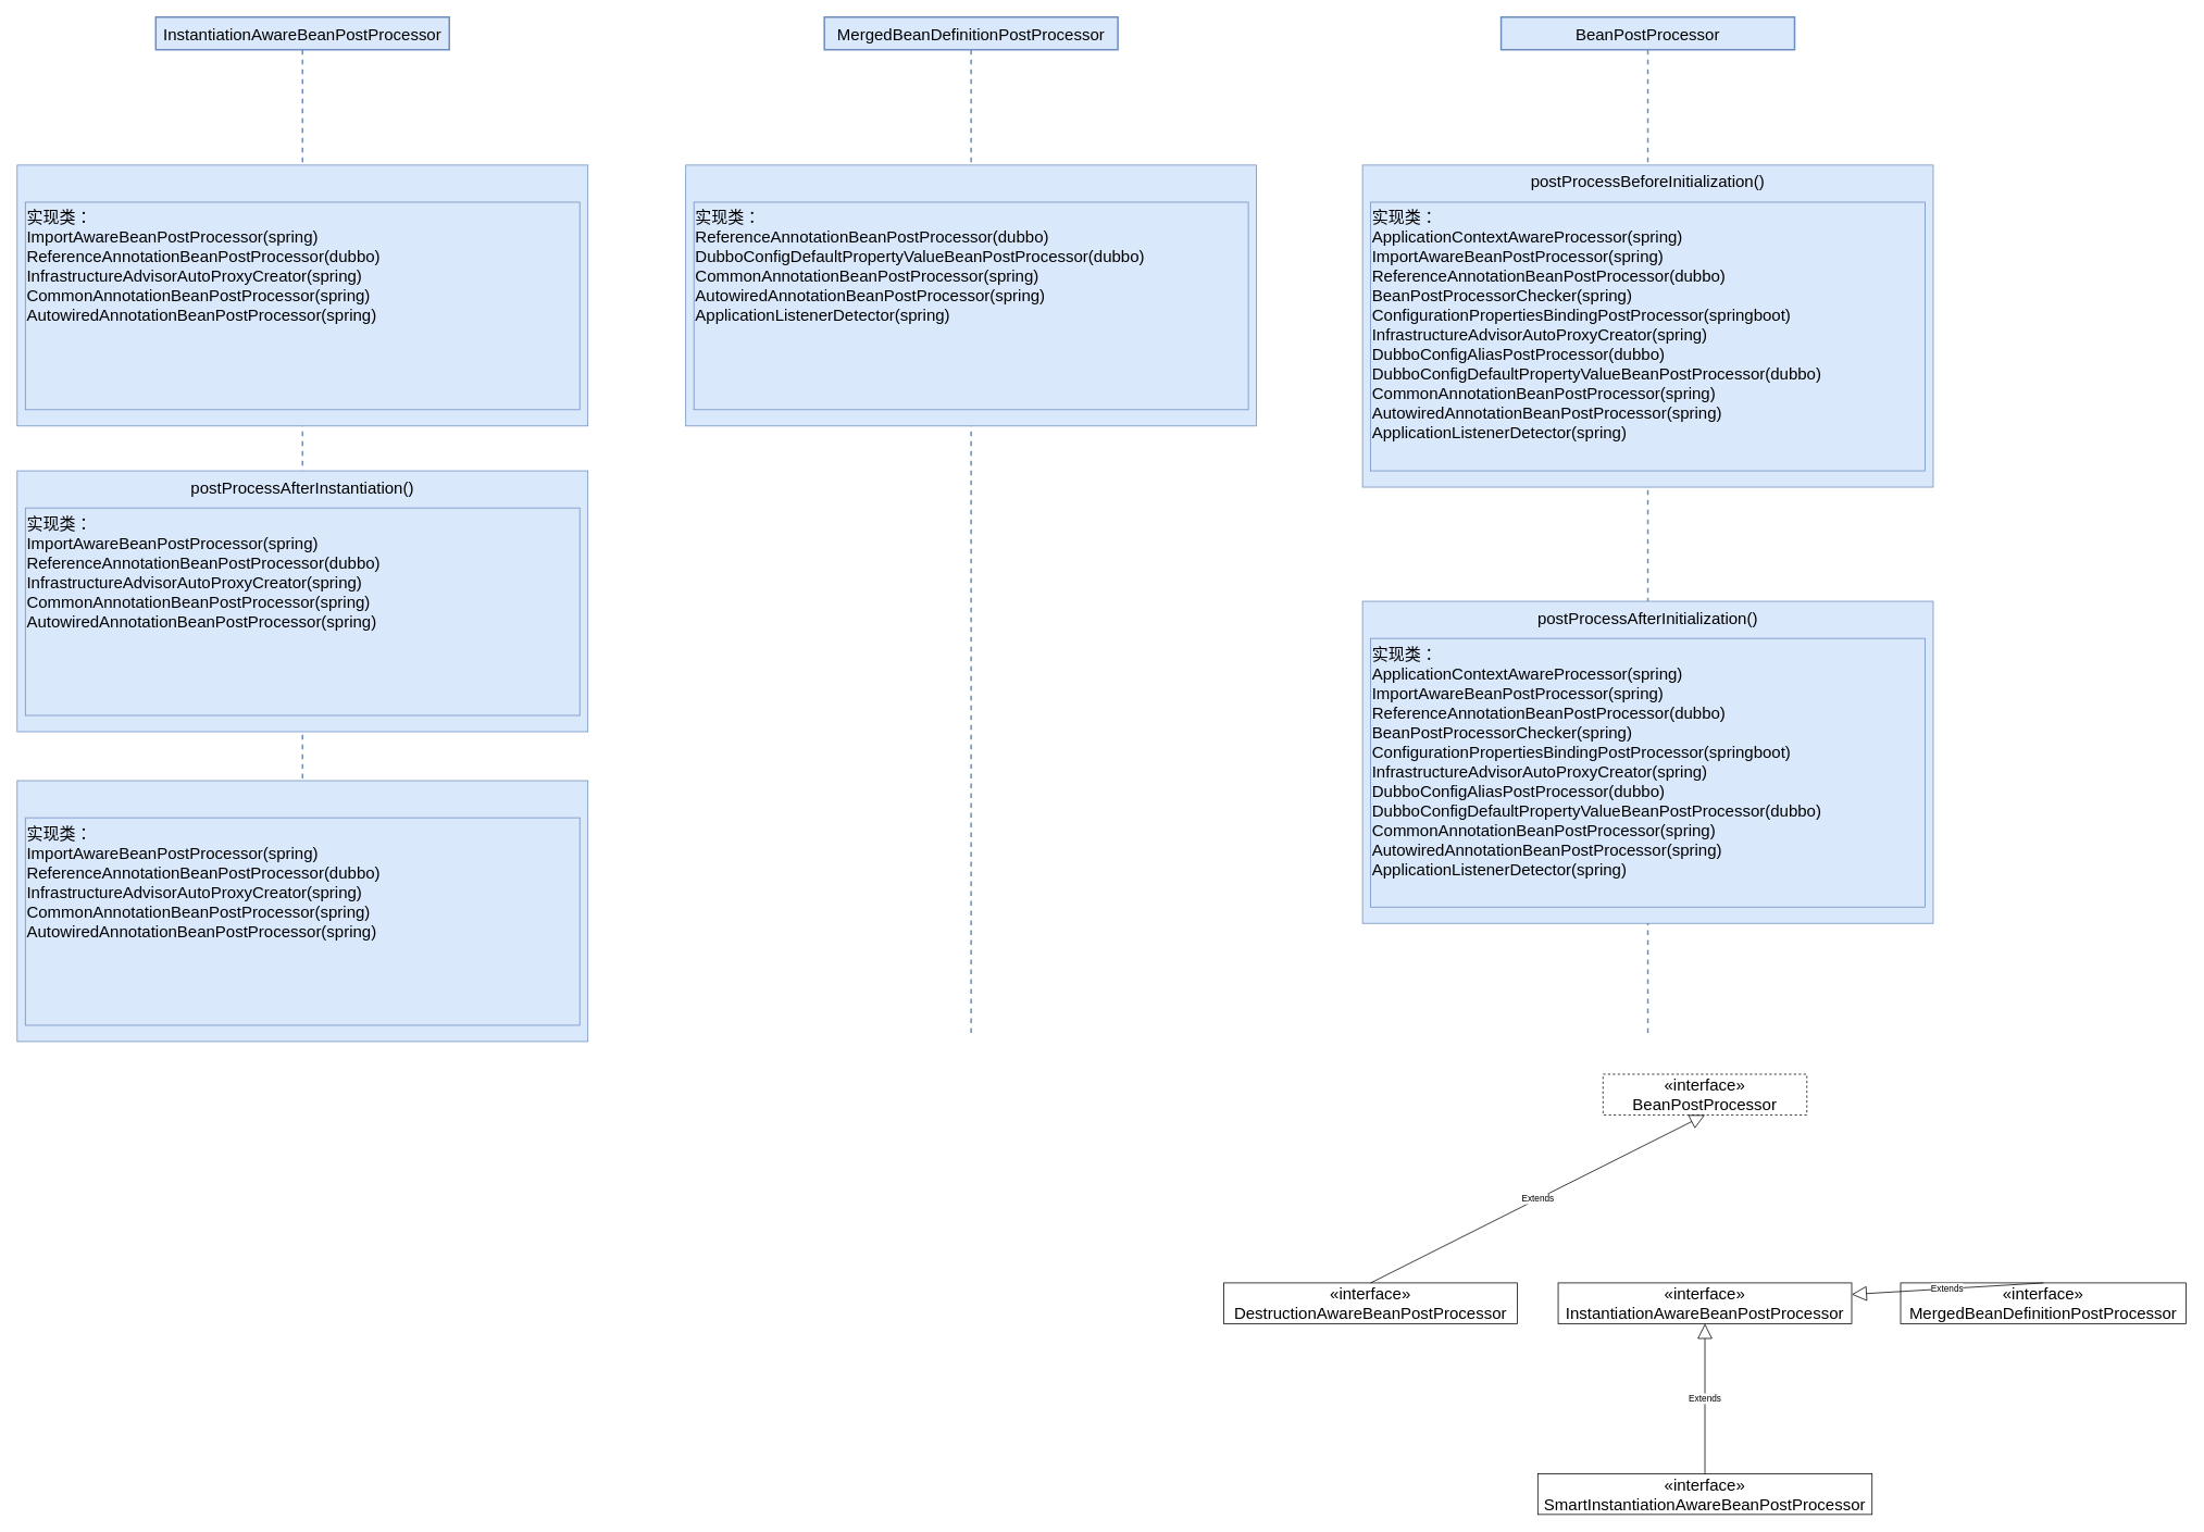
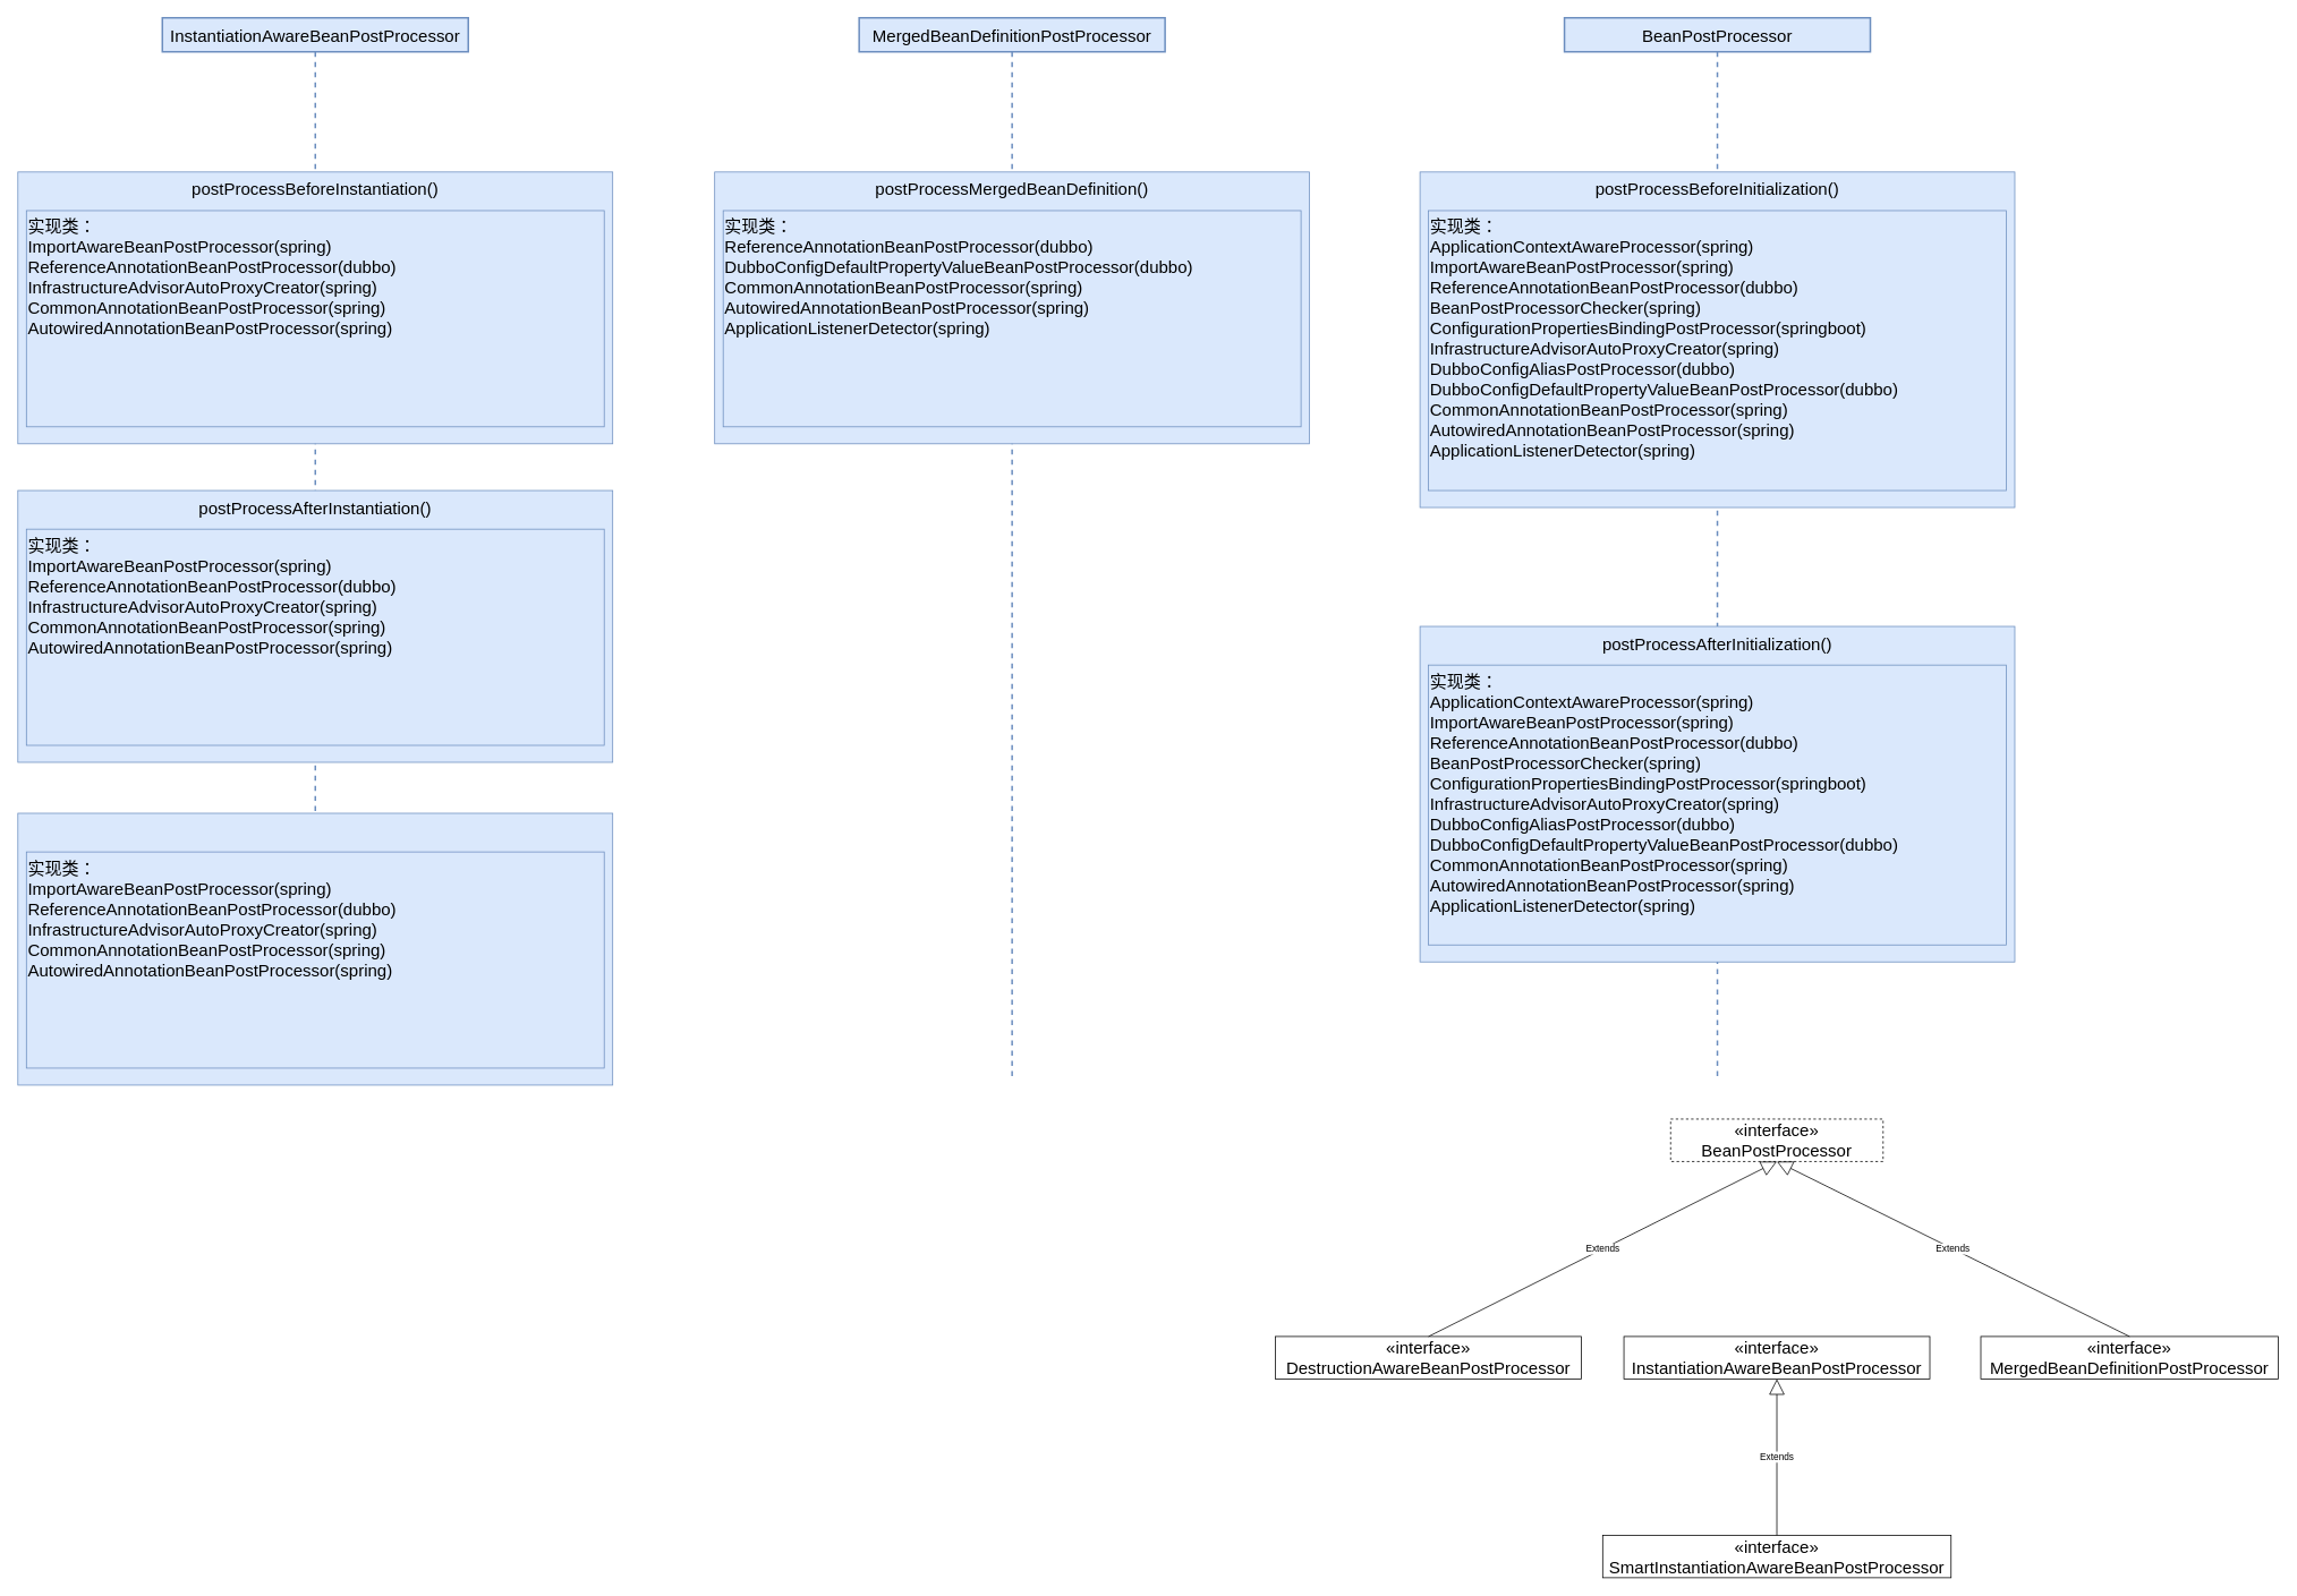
  <mxCell id="0" />
  <mxCell id="1" parent="0" />
  <mxCell id="2" value="InstantiationAwareBeanPostProcessor" style="shape=umlLifeline;perimeter=lifelinePerimeter;whiteSpace=wrap;html=1;container=1;dropTarget=0;collapsible=0;recursiveResize=0;outlineConnect=0;portConstraint=eastwest;newEdgeStyle={&quot;curved&quot;:0,&quot;rounded&quot;:0};fontSize=20;fillColor=#dae8fc;strokeColor=#6c8ebf;strokeWidth=2;" parent="1" vertex="1"><mxGeometry x="190" y="20.5" width="360" height="1250" as="geometry" /></mxCell>
  <mxCell id="3" value="" style="html=1;whiteSpace=wrap;fontSize=20;fillColor=#dae8fc;strokeColor=#6c8ebf;" parent="1" vertex="1"><mxGeometry x="20" y="202" width="700" height="320" as="geometry" /></mxCell>
+ <mxCell id="4" value="&lt;span style=&quot;font-size: 20px;&quot;&gt;postProcessBeforeInstantiation()&lt;/span&gt;" style="text;html=1;align=center;verticalAlign=middle;whiteSpace=wrap;rounded=0;" parent="1" vertex="1"><mxGeometry x="210" y="207" width="320" height="30" as="geometry" /></mxCell>
  <mxCell id="5" value="实现类：&lt;div&gt;&lt;div&gt;ImportAwareBeanPostProcessor(spring)&lt;/div&gt;&lt;div&gt;ReferenceAnnotationBeanPostProcessor(dubbo)&lt;/div&gt;&lt;div&gt;InfrastructureAdvisorAutoProxyCreator(spring)&lt;/div&gt;&lt;div&gt;CommonAnnotationBeanPostProcessor(spring)&lt;/div&gt;&lt;div&gt;AutowiredAnnotationBeanPostProcessor(spring)&lt;/div&gt;&lt;/div&gt;" style="html=1;whiteSpace=wrap;fontSize=20;fillColor=#dae8fc;strokeColor=#6c8ebf;align=left;verticalAlign=top;" parent="1" vertex="1"><mxGeometry x="30" y="247.5" width="680" height="254.5" as="geometry" /></mxCell>
  <mxCell id="6" value="MergedBeanDefinitionPostProcessor" style="shape=umlLifeline;perimeter=lifelinePerimeter;whiteSpace=wrap;html=1;container=1;dropTarget=0;collapsible=0;recursiveResize=0;outlineConnect=0;portConstraint=eastwest;newEdgeStyle={&quot;curved&quot;:0,&quot;rounded&quot;:0};fontSize=20;fillColor=#dae8fc;strokeColor=#6c8ebf;strokeWidth=2;" parent="1" vertex="1"><mxGeometry x="1010" y="20.5" width="360" height="1250" as="geometry" /></mxCell>
  <mxCell id="7" value="" style="html=1;whiteSpace=wrap;fontSize=20;fillColor=#dae8fc;strokeColor=#6c8ebf;" parent="1" vertex="1"><mxGeometry x="840" y="202" width="700" height="320" as="geometry" /></mxCell>
+ <mxCell id="8" value="&lt;span style=&quot;font-size: 20px;&quot;&gt;postProcessMergedBeanDefinition()&lt;/span&gt;" style="text;html=1;align=center;verticalAlign=middle;whiteSpace=wrap;rounded=0;" parent="1" vertex="1"><mxGeometry x="1030" y="207" width="320" height="30" as="geometry" /></mxCell>
  <mxCell id="9" value="实现类：&lt;div&gt;&lt;div&gt;ReferenceAnnotationBeanPostProcessor(dubbo)&lt;/div&gt;&lt;div&gt;DubboConfigDefaultPropertyValueBeanPostProcessor(dubbo)&lt;/div&gt;&lt;div&gt;CommonAnnotationBeanPostProcessor(spring)&lt;/div&gt;&lt;div&gt;AutowiredAnnotationBeanPostProcessor(spring)&lt;/div&gt;&lt;div&gt;ApplicationListenerDetector(spring)&lt;/div&gt;&lt;/div&gt;" style="html=1;whiteSpace=wrap;fontSize=20;fillColor=#dae8fc;strokeColor=#6c8ebf;align=left;verticalAlign=top;" parent="1" vertex="1"><mxGeometry x="850" y="247.5" width="680" height="254.5" as="geometry" /></mxCell>
  <mxCell id="10" value="BeanPostProcessor" style="shape=umlLifeline;perimeter=lifelinePerimeter;whiteSpace=wrap;html=1;container=1;dropTarget=0;collapsible=0;recursiveResize=0;outlineConnect=0;portConstraint=eastwest;newEdgeStyle={&quot;curved&quot;:0,&quot;rounded&quot;:0};fontSize=20;fillColor=#dae8fc;strokeColor=#6c8ebf;strokeWidth=2;" parent="1" vertex="1"><mxGeometry x="1840" y="20.5" width="360" height="1250" as="geometry" /></mxCell>
  <mxCell id="11" value="" style="html=1;whiteSpace=wrap;fontSize=20;fillColor=#dae8fc;strokeColor=#6c8ebf;" parent="1" vertex="1"><mxGeometry x="1670" y="202" width="700" height="395" as="geometry" /></mxCell>
  <mxCell id="12" value="&lt;span style=&quot;font-size: 20px;&quot;&gt;postProcessBeforeInitialization()&lt;/span&gt;" style="text;html=1;align=center;verticalAlign=middle;whiteSpace=wrap;rounded=0;" parent="1" vertex="1"><mxGeometry x="1860" y="207" width="320" height="30" as="geometry" /></mxCell>
  <mxCell id="13" value="实现类：&lt;div&gt;&lt;div&gt;ApplicationContextAwareProcessor(spring)&lt;/div&gt;&lt;div&gt;ImportAwareBeanPostProcessor(spring)&lt;/div&gt;&lt;div&gt;ReferenceAnnotationBeanPostProcessor(dubbo)&lt;/div&gt;&lt;div&gt;BeanPostProcessorChecker(spring)&lt;/div&gt;&lt;div&gt;ConfigurationPropertiesBindingPostProcessor(springboot)&lt;/div&gt;&lt;div&gt;InfrastructureAdvisorAutoProxyCreator(spring)&lt;/div&gt;&lt;div&gt;DubboConfigAliasPostProcessor(dubbo)&lt;/div&gt;&lt;div&gt;DubboConfigDefaultPropertyValueBeanPostProcessor(dubbo)&lt;/div&gt;&lt;div&gt;CommonAnnotationBeanPostProcessor(spring)&lt;/div&gt;&lt;div&gt;AutowiredAnnotationBeanPostProcessor(spring)&lt;/div&gt;&lt;div&gt;ApplicationListenerDetector(spring)&lt;/div&gt;&lt;/div&gt;" style="html=1;whiteSpace=wrap;fontSize=20;fillColor=#dae8fc;strokeColor=#6c8ebf;align=left;verticalAlign=top;" parent="1" vertex="1"><mxGeometry x="1680" y="247.5" width="680" height="329.5" as="geometry" /></mxCell>
  <mxCell id="14" value="" style="html=1;whiteSpace=wrap;fontSize=20;fillColor=#dae8fc;strokeColor=#6c8ebf;" parent="1" vertex="1"><mxGeometry x="1670" y="737" width="700" height="395" as="geometry" /></mxCell>
  <mxCell id="15" value="&lt;span style=&quot;font-size: 20px;&quot;&gt;postProcessAfterInitialization()&lt;/span&gt;" style="text;html=1;align=center;verticalAlign=middle;whiteSpace=wrap;rounded=0;" parent="1" vertex="1"><mxGeometry x="1860" y="742" width="320" height="30" as="geometry" /></mxCell>
  <mxCell id="16" value="实现类：&lt;div&gt;&lt;div&gt;ApplicationContextAwareProcessor(spring)&lt;/div&gt;&lt;div&gt;ImportAwareBeanPostProcessor(spring)&lt;/div&gt;&lt;div&gt;ReferenceAnnotationBeanPostProcessor(dubbo)&lt;/div&gt;&lt;div&gt;BeanPostProcessorChecker(spring)&lt;/div&gt;&lt;div&gt;ConfigurationPropertiesBindingPostProcessor(springboot)&lt;/div&gt;&lt;div&gt;InfrastructureAdvisorAutoProxyCreator(spring)&lt;/div&gt;&lt;div&gt;DubboConfigAliasPostProcessor(dubbo)&lt;/div&gt;&lt;div&gt;DubboConfigDefaultPropertyValueBeanPostProcessor(dubbo)&lt;/div&gt;&lt;div&gt;CommonAnnotationBeanPostProcessor(spring)&lt;/div&gt;&lt;div&gt;AutowiredAnnotationBeanPostProcessor(spring)&lt;/div&gt;&lt;div&gt;ApplicationListenerDetector(spring)&lt;/div&gt;&lt;/div&gt;" style="html=1;whiteSpace=wrap;fontSize=20;fillColor=#dae8fc;strokeColor=#6c8ebf;align=left;verticalAlign=top;" parent="1" vertex="1"><mxGeometry x="1680" y="782.5" width="680" height="329.5" as="geometry" /></mxCell>
  <mxCell id="17" value="" style="html=1;whiteSpace=wrap;fontSize=20;fillColor=#dae8fc;strokeColor=#6c8ebf;" parent="1" vertex="1"><mxGeometry x="20" y="577" width="700" height="320" as="geometry" /></mxCell>
  <mxCell id="18" value="&lt;span style=&quot;font-size: 20px;&quot;&gt;postProcessAfterInstantiation()&lt;/span&gt;" style="text;html=1;align=center;verticalAlign=middle;whiteSpace=wrap;rounded=0;" parent="1" vertex="1"><mxGeometry x="210" y="582" width="320" height="30" as="geometry" /></mxCell>
  <mxCell id="19" value="实现类：&lt;div&gt;&lt;div&gt;ImportAwareBeanPostProcessor(spring)&lt;/div&gt;&lt;div&gt;ReferenceAnnotationBeanPostProcessor(dubbo)&lt;/div&gt;&lt;div&gt;InfrastructureAdvisorAutoProxyCreator(spring)&lt;/div&gt;&lt;div&gt;CommonAnnotationBeanPostProcessor(spring)&lt;/div&gt;&lt;div&gt;AutowiredAnnotationBeanPostProcessor(spring)&lt;/div&gt;&lt;/div&gt;" style="html=1;whiteSpace=wrap;fontSize=20;fillColor=#dae8fc;strokeColor=#6c8ebf;align=left;verticalAlign=top;" parent="1" vertex="1"><mxGeometry x="30" y="622.5" width="680" height="254.5" as="geometry" /></mxCell>
  <mxCell id="20" value="" style="html=1;whiteSpace=wrap;fontSize=20;fillColor=#dae8fc;strokeColor=#6c8ebf;" parent="1" vertex="1"><mxGeometry x="20" y="957" width="700" height="320" as="geometry" /></mxCell>
  <mxCell id="21" value="实现类：&lt;div&gt;&lt;div&gt;ImportAwareBeanPostProcessor(spring)&lt;/div&gt;&lt;div&gt;ReferenceAnnotationBeanPostProcessor(dubbo)&lt;/div&gt;&lt;div&gt;InfrastructureAdvisorAutoProxyCreator(spring)&lt;/div&gt;&lt;div&gt;CommonAnnotationBeanPostProcessor(spring)&lt;/div&gt;&lt;div&gt;AutowiredAnnotationBeanPostProcessor(spring)&lt;/div&gt;&lt;/div&gt;" style="html=1;whiteSpace=wrap;fontSize=20;fillColor=#dae8fc;strokeColor=#6c8ebf;align=left;verticalAlign=top;" parent="1" vertex="1"><mxGeometry x="30" y="1002.5" width="680" height="254.5" as="geometry" /></mxCell>
  <mxCell id="22" value="«interface»&lt;br&gt;&lt;span&gt;BeanPostProcessor&lt;/span&gt;" style="html=1;whiteSpace=wrap;fontSize=20;dashed=1;" vertex="1" parent="1"><mxGeometry x="1965" y="1317" width="250" height="50" as="geometry" /></mxCell>
  <mxCell id="23" value="«interface»&lt;br&gt;DestructionAwareBeanPostProcessor" style="html=1;whiteSpace=wrap;fontSize=20;" vertex="1" parent="1"><mxGeometry x="1500" y="1573" width="360" height="50" as="geometry" /></mxCell>
  <mxCell id="24" value="«interface»&lt;br&gt;InstantiationAwareBeanPostProcessor" style="html=1;whiteSpace=wrap;fontSize=20;" vertex="1" parent="1"><mxGeometry x="1910" y="1573" width="360" height="50" as="geometry" /></mxCell>
  <mxCell id="25" value="«interface»&lt;br&gt;MergedBeanDefinitionPostProcessor" style="html=1;whiteSpace=wrap;fontSize=20;" vertex="1" parent="1"><mxGeometry x="2330" y="1573" width="350" height="50" as="geometry" /></mxCell>
  <mxCell id="26" value="«interface»&lt;br&gt;SmartInstantiationAwareBeanPostProcessor" style="html=1;whiteSpace=wrap;fontSize=20;" vertex="1" parent="1"><mxGeometry x="1885" y="1807" width="410" height="50" as="geometry" /></mxCell>
  <mxCell id="27" value="Extends" style="endArrow=block;endSize=16;endFill=0;html=1;rounded=0;exitX=0.5;exitY=0;exitDx=0;exitDy=0;entryX=0.5;entryY=1;entryDx=0;entryDy=0;" edge="1" parent="1" source="23" target="22"><mxGeometry width="160" relative="1" as="geometry"><mxPoint x="1660" y="1367" as="sourcePoint" /><mxPoint x="1820" y="1367" as="targetPoint" /></mxGeometry></mxCell>
- <mxCell id="28" value="Extends" style="endArrow=block;endSize=16;endFill=0;html=1;rounded=0;exitX=0.5;exitY=0;exitDx=0;exitDy=0;" edge="1" parent="1" source="25" target="24"><mxGeometry width="160" relative="1" as="geometry"><mxPoint x="2500" y="1387" as="sourcePoint" /><mxPoint x="2660" y="1387" as="targetPoint" /></mxGeometry></mxCell>
+ <mxCell id="28" value="Extends" style="endArrow=block;endSize=16;endFill=0;html=1;rounded=0;exitX=0.5;exitY=0;exitDx=0;exitDy=0;entryX=0.5;entryY=1;entryDx=0;entryDy=0;" edge="1" parent="1" source="25" target="22"><mxGeometry width="160" relative="1" as="geometry"><mxPoint x="2500" y="1387" as="sourcePoint" /><mxPoint x="2660" y="1387" as="targetPoint" /></mxGeometry></mxCell>
  <mxCell id="29" value="Extends" style="endArrow=block;endSize=16;endFill=0;html=1;rounded=0;exitX=0.5;exitY=0;exitDx=0;exitDy=0;entryX=0.5;entryY=1;entryDx=0;entryDy=0;" edge="1" parent="1" source="26" target="24"><mxGeometry width="160" relative="1" as="geometry"><mxPoint x="1960" y="1887" as="sourcePoint" /><mxPoint x="2120" y="1887" as="targetPoint" /></mxGeometry></mxCell>
